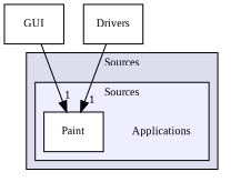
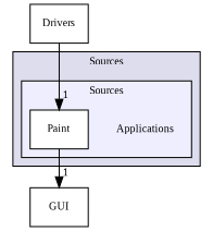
  digraph {
    compound=true
    node [fontname=TimesNewRoman fontsize=10 shape=box]
    edge [headlabel=1 labeldistance=1.5 labelfontname=TimesNewRoman labelfontsize=10]
    n1 [label=Applications shape=plaintext]
    n2 [color=black fillcolor=white label=Paint style=filled]
    n3 [label=GUI]
    n4 [label=Drivers]
    subgraph cluster_1 {
      bgcolor="#ddddee"
      fontname=TimesNewRoman
      fontsize=10
      label=Sources
      pencolor=black
      subgraph cluster_2 {
        bgcolor="#eeeeff"
        fontname=TimesNewRoman
        fontsize=10
        label=Sources
        pencolor=black
        n1
        n2
      }
    }
-   n3 -> n2
+   n2 -> n3
    n4 -> n2
  }
